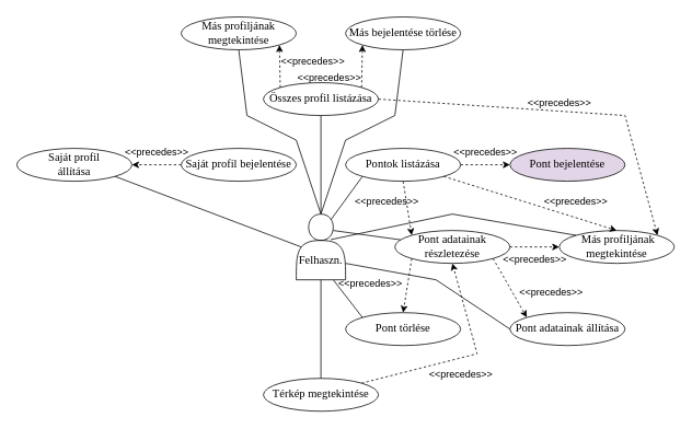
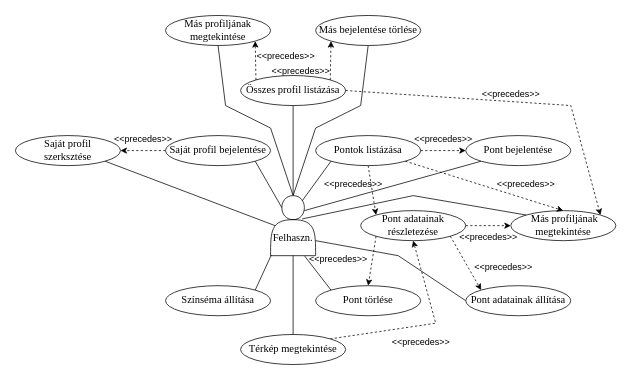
  <mxCell id="0" />
  <mxCell id="1" parent="0" />
- <mxCell id="2" style="rounded=0;orthogonalLoop=1;jettySize=auto;html=1;exitX=0.75;exitY=0.25;exitDx=0;exitDy=0;exitPerimeter=0;endArrow=none;endFill=0;" parent="1" source="8" target="12" edge="1"><mxGeometry relative="1" as="geometry" /></mxCell>
+ <mxCell id="2" style="rounded=0;orthogonalLoop=1;jettySize=auto;html=1;exitX=0.75;exitY=0.25;exitDx=0;exitDy=0;exitPerimeter=0;entryX=0;entryY=1;entryDx=0;entryDy=0;endArrow=none;endFill=0;" parent="1" source="8" target="24" edge="1"><mxGeometry relative="1" as="geometry" /></mxCell>
  <mxCell id="3" style="rounded=0;orthogonalLoop=1;jettySize=auto;html=1;entryX=0;entryY=0.5;entryDx=0;entryDy=0;endArrow=none;endFill=0;exitX=1;exitY=0.75;exitDx=0;exitDy=0;" parent="1" source="8" target="27" edge="1"><mxGeometry relative="1" as="geometry"><mxPoint x="420" y="340" as="sourcePoint" /><Array as="points"><mxPoint x="530" y="340" /></Array></mxGeometry></mxCell>
  <mxCell id="4" style="rounded=0;orthogonalLoop=1;jettySize=auto;html=1;exitX=0.75;exitY=1;exitDx=0;exitDy=0;entryX=0;entryY=0;entryDx=0;entryDy=0;endArrow=none;endFill=0;" parent="1" source="8" target="39" edge="1"><mxGeometry relative="1" as="geometry" /></mxCell>
  <mxCell id="5" style="edgeStyle=orthogonalEdgeStyle;rounded=0;orthogonalLoop=1;jettySize=auto;html=1;exitX=0.5;exitY=0;exitDx=0;exitDy=0;entryX=0.5;entryY=1;entryDx=0;entryDy=0;endArrow=none;endFill=0;" edge="1" parent="1" source="8" target="41"><mxGeometry relative="1" as="geometry" /></mxCell>
  <mxCell id="6" style="rounded=0;orthogonalLoop=1;jettySize=auto;html=1;exitX=0.5;exitY=0;exitDx=0;exitDy=0;strokeColor=default;align=center;verticalAlign=middle;fontFamily=Helvetica;fontSize=11;fontColor=default;labelBackgroundColor=default;endArrow=none;endFill=0;entryX=0.5;entryY=1;entryDx=0;entryDy=0;" edge="1" parent="1" source="8" target="42"><mxGeometry relative="1" as="geometry"><mxPoint x="310" as="targetPoint" y="140" /><Array as="points"><mxPoint x="360" y="170" /><mxPoint x="300" y="140" /></Array></mxGeometry></mxCell>
  <mxCell id="7" style="rounded=0;orthogonalLoop=1;jettySize=auto;html=1;exitX=0.5;exitY=0;exitDx=0;exitDy=0;entryX=0.5;entryY=1;entryDx=0;entryDy=0;strokeColor=default;align=center;verticalAlign=middle;fontFamily=Helvetica;fontSize=11;fontColor=default;labelBackgroundColor=default;endArrow=none;endFill=0;elbow=vertical;" edge="1" parent="1" source="8" target="43"><mxGeometry relative="1" as="geometry"><Array as="points"><mxPoint x="420" y="170" /><mxPoint x="480" y="140" /></Array></mxGeometry></mxCell>
  <mxCell id="8" value="&lt;div style=&quot;font-size: 14px;&quot;&gt;&lt;br style=&quot;font-size: 14px;&quot;&gt;&lt;/div&gt;&lt;div style=&quot;font-size: 14px;&quot;&gt;&lt;br&gt;&lt;/div&gt;Felhaszn." style="shape=actor;whiteSpace=wrap;html=1;fontFamily=Garamond;fontSize=14;" parent="1" vertex="1"><mxGeometry x="360" y="260" width="60" height="80" as="geometry" /></mxCell>
  <mxCell id="9" value="" style="rounded=0;orthogonalLoop=1;jettySize=auto;html=1;entryX=0;entryY=0;entryDx=0;entryDy=0;endArrow=classic;endFill=1;dashed=1;exitX=0.5;exitY=1;exitDx=0;exitDy=0;" parent="1" source="10" target="12" edge="1"><mxGeometry relative="1" as="geometry"><mxPoint x="470" y="270" as="sourcePoint" /></mxGeometry></mxCell>
  <mxCell id="10" value="Pontok listázása" style="ellipse;whiteSpace=wrap;html=1;fontFamily=Garamond;fontSize=14;" parent="1" vertex="1"><mxGeometry x="420" y="180" width="140" height="40" as="geometry" /></mxCell>
  <mxCell id="11" style="rounded=0;orthogonalLoop=1;jettySize=auto;html=1;exitX=0;exitY=1;exitDx=0;exitDy=0;entryX=0.5;entryY=0;entryDx=0;entryDy=0;endArrow=classic;endFill=1;dashed=1;" parent="1" source="12" target="39" edge="1"><mxGeometry relative="1" as="geometry" /></mxCell>
  <mxCell id="12" value="Pont adatainak részletezése" style="ellipse;whiteSpace=wrap;html=1;fontFamily=Garamond;fontSize=14;" parent="1" vertex="1"><mxGeometry x="480" y="280" width="140" height="40" as="geometry" /></mxCell>
  <mxCell id="13" style="rounded=0;orthogonalLoop=1;jettySize=auto;html=1;exitX=1;exitY=0;exitDx=0;exitDy=0;entryX=0.5;entryY=1;entryDx=0;entryDy=0;endArrow=classic;endFill=1;dashed=1;" parent="1" source="14" target="12" edge="1"><mxGeometry relative="1" as="geometry"><Array as="points"><mxPoint x="580" y="430" /></Array></mxGeometry></mxCell>
- <mxCell id="14" value="Térkép megtekintése" style="ellipse;whiteSpace=wrap;html=1;fontFamily=Garamond;fontSize=14;" parent="1" vertex="1"><mxGeometry x="320" y="460" width="140" height="40" as="geometry" /></mxCell>
+ <mxCell id="14" value="Térkép megtekintése" style="ellipse;whiteSpace=wrap;html=1;fontFamily=Garamond;fontSize=14;" parent="1" vertex="1"><mxGeometry x="320" y="445" width="140" height="40" as="geometry" /></mxCell>
+ <mxCell id="15" value="Színséma állítása" style="ellipse;whiteSpace=wrap;html=1;fontFamily=Garamond;fontSize=14;" parent="1" vertex="1"><mxGeometry x="220" y="380" width="140" height="40" as="geometry" /></mxCell>
  <mxCell id="16" style="edgeStyle=orthogonalEdgeStyle;rounded=0;orthogonalLoop=1;jettySize=auto;html=1;exitX=0;exitY=0.5;exitDx=0;exitDy=0;entryX=1;entryY=0.5;entryDx=0;entryDy=0;dashed=1;" parent="1" source="17" target="30" edge="1"><mxGeometry relative="1" as="geometry" /></mxCell>
  <mxCell id="17" value="Saját profil bejelentése" style="ellipse;whiteSpace=wrap;html=1;fontFamily=Garamond;fontSize=14;" parent="1" vertex="1"><mxGeometry x="220" y="180" width="140" height="40" as="geometry" /></mxCell>
+ <mxCell id="18" style="rounded=0;orthogonalLoop=1;jettySize=auto;html=1;exitX=1;exitY=1;exitDx=0;exitDy=0;entryX=0.25;entryY=0.2;entryDx=0;entryDy=0;entryPerimeter=0;endArrow=none;endFill=0;fontFamily=Garamond;fontSize=14;" parent="1" source="17" target="8" edge="1"><mxGeometry relative="1" as="geometry" /></mxCell>
  <mxCell id="19" style="rounded=0;orthogonalLoop=1;jettySize=auto;html=1;exitX=0;exitY=1;exitDx=0;exitDy=0;entryX=0.7;entryY=0.088;entryDx=0;entryDy=0;endArrow=none;endFill=0;fontFamily=Garamond;fontSize=14;entryPerimeter=0;" parent="1" source="10" target="8" edge="1"><mxGeometry relative="1" as="geometry" /></mxCell>
+ <mxCell id="20" style="rounded=0;orthogonalLoop=1;jettySize=auto;html=1;exitX=1;exitY=0;exitDx=0;exitDy=0;entryX=0.017;entryY=0.988;entryDx=0;entryDy=0;entryPerimeter=0;endArrow=none;endFill=0;fontFamily=Garamond;fontSize=14;" parent="1" source="15" target="8" edge="1"><mxGeometry relative="1" as="geometry" /></mxCell>
  <mxCell id="21" style="rounded=0;orthogonalLoop=1;jettySize=auto;html=1;exitX=0.5;exitY=0;exitDx=0;exitDy=0;entryX=0.5;entryY=1;entryDx=0;entryDy=0;endArrow=none;endFill=0;fontFamily=Garamond;fontSize=14;" parent="1" source="14" target="8" edge="1"><mxGeometry relative="1" as="geometry" /></mxCell>
  <mxCell id="22" value="&amp;lt;&amp;lt;precedes&amp;gt;&amp;gt;" style="text;html=1;align=center;verticalAlign=middle;resizable=0;points=[];autosize=1;strokeColor=none;fillColor=none;" parent="1" vertex="1"><mxGeometry x="420" y="230" width="100" height="30" as="geometry" /></mxCell>
  <mxCell id="23" value="&amp;lt;&amp;lt;precedes&amp;gt;&amp;gt;" style="text;html=1;align=center;verticalAlign=middle;resizable=0;points=[];autosize=1;strokeColor=none;fillColor=none;" parent="1" vertex="1"><mxGeometry x="510" y="440" width="100" height="30" as="geometry" /></mxCell>
- <mxCell id="24" value="Pont bejelentése" style="ellipse;whiteSpace=wrap;html=1;fontFamily=Garamond;fontSize=14;fillColor=#e1d5e7;" parent="1" vertex="1"><mxGeometry x="620" y="180" width="140" height="40" as="geometry" /></mxCell>
+ <mxCell id="24" value="Pont bejelentése" style="ellipse;whiteSpace=wrap;html=1;fontFamily=Garamond;fontSize=14;" parent="1" vertex="1"><mxGeometry x="620" y="180" width="140" height="40" as="geometry" /></mxCell>
  <mxCell id="25" value="" style="rounded=0;orthogonalLoop=1;jettySize=auto;html=1;exitX=1;exitY=0.5;exitDx=0;exitDy=0;entryX=0;entryY=0.5;entryDx=0;entryDy=0;endArrow=classic;endFill=1;dashed=1;" parent="1" source="10" target="24" edge="1"><mxGeometry relative="1" as="geometry"><mxPoint x="549" y="224" as="sourcePoint" /><mxPoint x="560" y="290" as="targetPoint" /></mxGeometry></mxCell>
  <mxCell id="26" value="&amp;lt;&amp;lt;precedes&amp;gt;&amp;gt;" style="text;html=1;align=center;verticalAlign=middle;resizable=0;points=[];autosize=1;strokeColor=none;fillColor=none;" parent="1" vertex="1"><mxGeometry x="540" y="170" width="100" height="30" as="geometry" /></mxCell>
  <mxCell id="27" value="Pont adatainak állítása" style="ellipse;whiteSpace=wrap;html=1;fontFamily=Garamond;fontSize=14;" parent="1" vertex="1"><mxGeometry x="620" y="380" width="140" height="40" as="geometry" /></mxCell>
  <mxCell id="28" value="" style="rounded=0;orthogonalLoop=1;jettySize=auto;html=1;exitX=1;exitY=1;exitDx=0;exitDy=0;entryX=0;entryY=0;entryDx=0;entryDy=0;endArrow=classic;endFill=1;dashed=1;" parent="1" source="12" target="27" edge="1"><mxGeometry relative="1" as="geometry"><mxPoint x="570" y="210" as="sourcePoint" /><mxPoint x="630" y="210" as="targetPoint" /></mxGeometry></mxCell>
  <mxCell id="29" value="&amp;lt;&amp;lt;precedes&amp;gt;&amp;gt;" style="text;html=1;align=center;verticalAlign=middle;resizable=0;points=[];autosize=1;strokeColor=none;fillColor=none;" parent="1" vertex="1"><mxGeometry x="620" y="340" width="100" height="30" as="geometry" /></mxCell>
- <mxCell id="30" value="Saját profil&lt;br&gt;állítása" style="ellipse;whiteSpace=wrap;html=1;fontFamily=Garamond;fontSize=14;" parent="1" vertex="1"><mxGeometry x="20" y="180" width="140" height="40" as="geometry" /></mxCell>
+ <mxCell id="30" value="Saját profil&lt;br&gt;szerksztése" style="ellipse;whiteSpace=wrap;html=1;fontFamily=Garamond;fontSize=14;" parent="1" vertex="1"><mxGeometry x="20" y="180" width="140" height="40" as="geometry" /></mxCell>
  <mxCell id="31" style="rounded=0;orthogonalLoop=1;jettySize=auto;html=1;exitX=1;exitY=1;exitDx=0;exitDy=0;entryX=0.1;entryY=0.5;entryDx=0;entryDy=0;entryPerimeter=0;endArrow=none;endFill=0;" parent="1" source="30" target="8" edge="1"><mxGeometry relative="1" as="geometry" /></mxCell>
  <mxCell id="32" value="&amp;lt;&amp;lt;precedes&amp;gt;&amp;gt;" style="text;html=1;align=center;verticalAlign=middle;resizable=0;points=[];autosize=1;strokeColor=none;fillColor=none;" parent="1" vertex="1"><mxGeometry x="140" y="170" width="100" height="30" as="geometry" /></mxCell>
  <mxCell id="33" value="&amp;nbsp;Más profiljának megtekintése" style="ellipse;whiteSpace=wrap;html=1;fontFamily=Garamond;fontSize=14;" parent="1" vertex="1"><mxGeometry x="680" y="280" width="140" height="40" as="geometry" /></mxCell>
  <mxCell id="34" value="" style="rounded=0;orthogonalLoop=1;jettySize=auto;html=1;entryX=0.5;entryY=0;entryDx=0;entryDy=0;endArrow=classic;endFill=1;dashed=1;exitX=1;exitY=1;exitDx=0;exitDy=0;" parent="1" source="10" target="33" edge="1"><mxGeometry relative="1" as="geometry"><mxPoint x="570" y="220" as="sourcePoint" /><mxPoint x="560" y="290" as="targetPoint" /></mxGeometry></mxCell>
  <mxCell id="35" value="&amp;lt;&amp;lt;precedes&amp;gt;&amp;gt;" style="text;html=1;align=center;verticalAlign=middle;resizable=0;points=[];autosize=1;strokeColor=none;fillColor=none;" parent="1" vertex="1"><mxGeometry x="650" y="230" width="100" height="30" as="geometry" /></mxCell>
  <mxCell id="36" value="&amp;lt;&amp;lt;precedes&amp;gt;&amp;gt;" style="text;html=1;align=center;verticalAlign=middle;resizable=0;points=[];autosize=1;strokeColor=none;fillColor=none;" parent="1" vertex="1"><mxGeometry x="600" y="300" width="100" height="30" as="geometry" /></mxCell>
  <mxCell id="37" value="" style="rounded=0;orthogonalLoop=1;jettySize=auto;html=1;exitX=1;exitY=0.5;exitDx=0;exitDy=0;entryX=0;entryY=0.5;entryDx=0;entryDy=0;endArrow=classic;endFill=1;dashed=1;" parent="1" source="12" target="33" edge="1"><mxGeometry relative="1" as="geometry"><mxPoint x="609" y="324" as="sourcePoint" /><mxPoint x="651" y="396" as="targetPoint" /></mxGeometry></mxCell>
  <mxCell id="38" style="rounded=0;orthogonalLoop=1;jettySize=auto;html=1;exitX=0;exitY=0;exitDx=0;exitDy=0;entryX=0.7;entryY=0.388;entryDx=0;entryDy=0;entryPerimeter=0;endArrow=none;endFill=0;" parent="1" source="33" target="8" edge="1"><mxGeometry relative="1" as="geometry"><Array as="points"><mxPoint x="550" y="260" /></Array></mxGeometry></mxCell>
  <mxCell id="39" value="Pont törlése" style="ellipse;whiteSpace=wrap;html=1;fontFamily=Garamond;fontSize=14;" parent="1" vertex="1"><mxGeometry x="420" y="380" width="140" height="40" as="geometry" /></mxCell>
  <mxCell id="40" value="&amp;lt;&amp;lt;precedes&amp;gt;&amp;gt;" style="text;html=1;align=center;verticalAlign=middle;resizable=0;points=[];autosize=1;strokeColor=none;fillColor=none;" parent="1" vertex="1"><mxGeometry x="400" y="330" width="100" height="30" as="geometry" /></mxCell>
  <mxCell id="41" value="Összes profil listázása" style="ellipse;whiteSpace=wrap;html=1;fontFamily=Garamond;fontSize=14;" vertex="1" parent="1"><mxGeometry x="320" y="100" width="140" height="40" as="geometry" /></mxCell>
  <mxCell id="42" value="Más profiljának megtekintése" style="ellipse;whiteSpace=wrap;html=1;fontFamily=Garamond;fontSize=14;" vertex="1" parent="1"><mxGeometry x="220" y="20" width="140" height="40" as="geometry" /></mxCell>
  <mxCell id="43" value="Más bejelentése törlése" style="ellipse;whiteSpace=wrap;html=1;fontFamily=Garamond;fontSize=14;" vertex="1" parent="1"><mxGeometry x="420" y="20" width="140" height="40" as="geometry" /></mxCell>
  <mxCell id="44" value="" style="rounded=0;orthogonalLoop=1;jettySize=auto;html=1;entryX=1;entryY=0;entryDx=0;entryDy=0;endArrow=classic;endFill=1;dashed=1;exitX=1;exitY=0.5;exitDx=0;exitDy=0;" edge="1" parent="1" source="41" target="33"><mxGeometry relative="1" as="geometry"><mxPoint x="539" y="114" as="sourcePoint" /><mxPoint x="750" y="180" as="targetPoint" /><Array as="points"><mxPoint x="760" y="140" /></Array></mxGeometry></mxCell>
  <mxCell id="45" value="&amp;lt;&amp;lt;precedes&amp;gt;&amp;gt;" style="text;html=1;align=center;verticalAlign=middle;resizable=0;points=[];autosize=1;strokeColor=none;fillColor=none;" vertex="1" parent="1"><mxGeometry x="630" y="110" width="100" height="30" as="geometry" /></mxCell>
  <mxCell id="46" value="" style="rounded=0;orthogonalLoop=1;jettySize=auto;html=1;entryX=0;entryY=1;entryDx=0;entryDy=0;endArrow=classic;endFill=1;dashed=1;exitX=1;exitY=0;exitDx=0;exitDy=0;" edge="1" parent="1" source="41" target="43"><mxGeometry relative="1" as="geometry"><mxPoint x="470" y="130" as="sourcePoint" /><mxPoint x="809" y="296" as="targetPoint" /><Array as="points" /></mxGeometry></mxCell>
  <mxCell id="47" value="" style="rounded=0;orthogonalLoop=1;jettySize=auto;html=1;entryX=1;entryY=1;entryDx=0;entryDy=0;endArrow=classic;endFill=1;dashed=1;exitX=0;exitY=0;exitDx=0;exitDy=0;" edge="1" parent="1" source="41" target="42"><mxGeometry relative="1" as="geometry"><mxPoint x="449" y="116" as="sourcePoint" /><mxPoint x="451" y="64" as="targetPoint" /><Array as="points" /></mxGeometry></mxCell>
  <mxCell id="48" value="&amp;lt;&amp;lt;precedes&amp;gt;&amp;gt;" style="text;html=1;align=center;verticalAlign=middle;resizable=0;points=[];autosize=1;strokeColor=none;fillColor=none;" vertex="1" parent="1"><mxGeometry x="330" y="60" width="100" height="30" as="geometry" /></mxCell>
  <mxCell id="49" value="&amp;lt;&amp;lt;precedes&amp;gt;&amp;gt;" style="text;html=1;align=center;verticalAlign=middle;resizable=0;points=[];autosize=1;strokeColor=none;fillColor=none;" vertex="1" parent="1"><mxGeometry x="350" y="80" width="100" height="30" as="geometry" /></mxCell>
